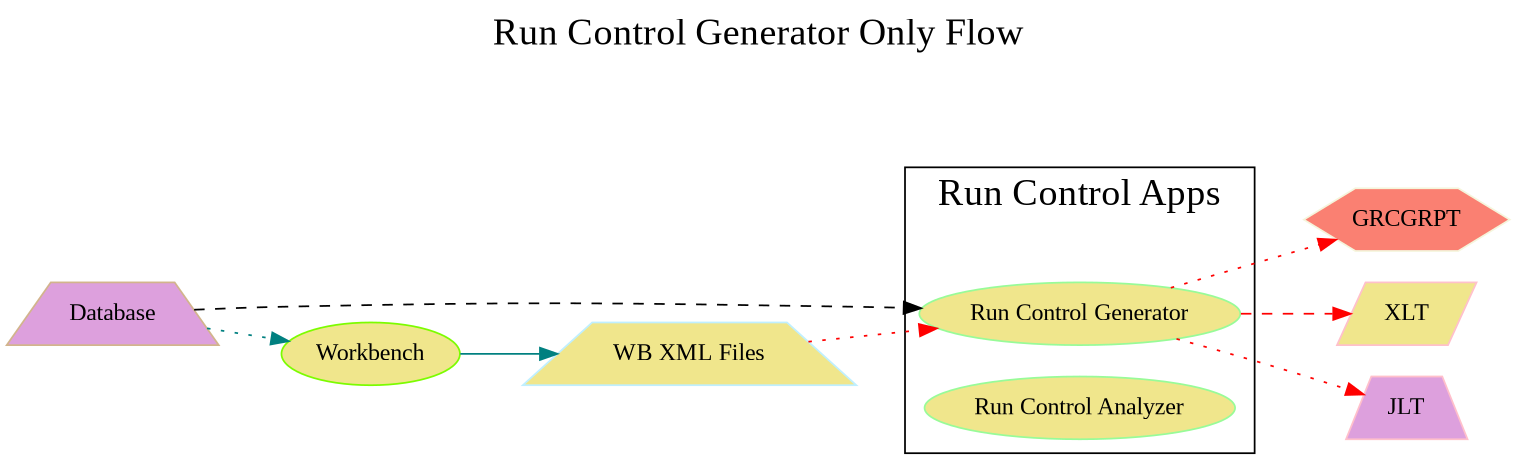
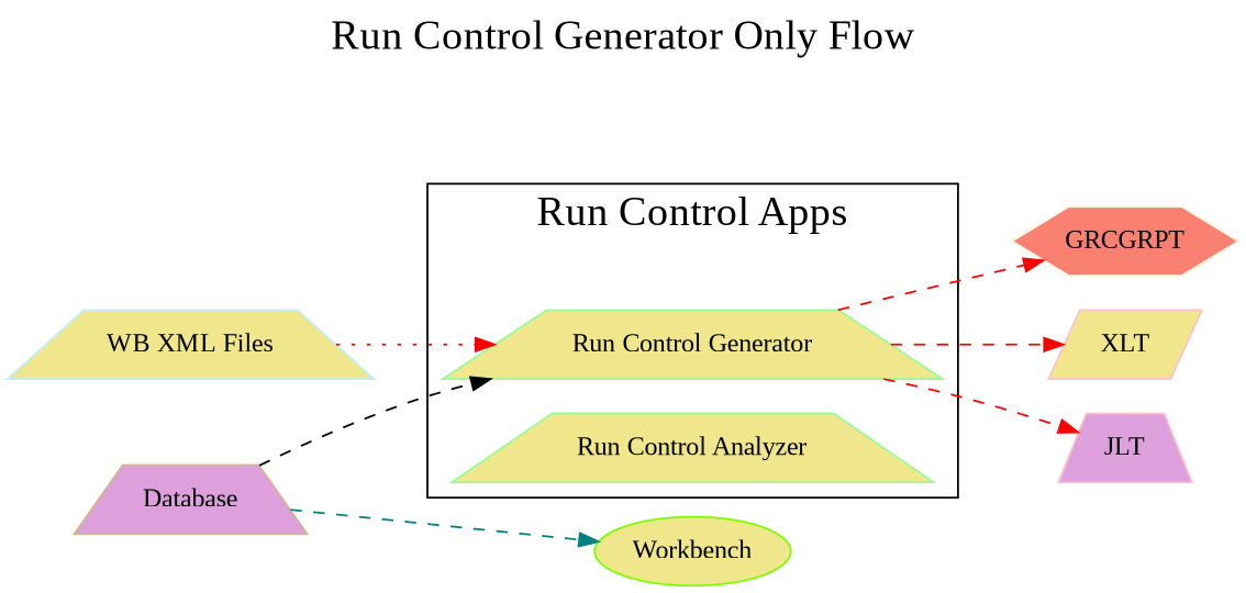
  digraph {
    fontname="Liberation Serif"
    fontsize=22
    label="Run Control Generator Only Flow\n\n\n"
    labeljust=center
    labelloc=t
    rankdir=LR
    node [color=PaleGreen fillcolor=khaki fontname="Liberation Serif" shape=ellipse style=filled]
    edge [color=red fontname="Liberation Serif" style=dashed]
-   n1 [label="Run Control Generator"]
-   n2 [label="Run Control Analyzer"]
+   n1 [label="Run Control Generator" shape=trapezium]
+   n2 [label="Run Control Analyzer" shape=trapezium]
    n3 [color=beige fillcolor=salmon label=GRCGRPT shape=hexagon]
    n4 [color=pink label=XLT shape=parallelogram]
    n5 [color=pink fillcolor=plum label=JLT shape=trapezium]
    n6 [color=lawngreen label=Workbench]
    n7 [color=lightblue1 label="WB XML Files" shape=trapezium]
    n8 [color=tan fillcolor=plum label=Database shape=trapezium]
    subgraph cluster_1 {
      label="Run Control Apps\n\n"
      n1
      n2
    }
-   n1 -> n3 [style=dotted]
+   n1 -> n3
    n1 -> n4
-   n1 -> n5 [style=dotted]
-   n6 -> n7 [color=teal style=solid]
+   n1 -> n5
    n7 -> n1 [style=dotted]
    n8 -> n1 [color=black]
-   n8 -> n6 [color=teal style=dotted]
+   n8 -> n6 [color=teal]
  }
